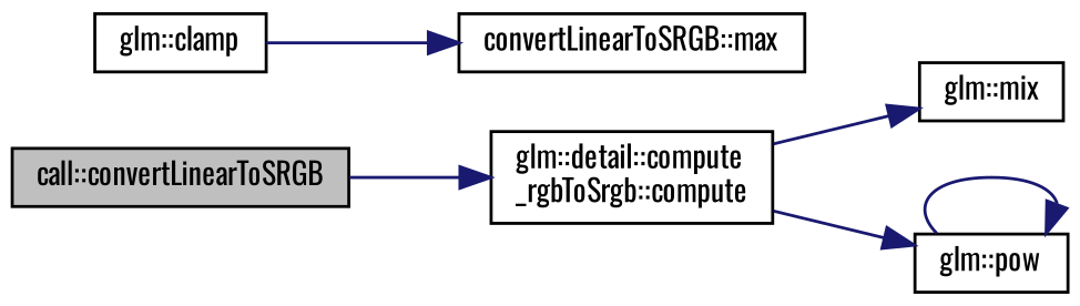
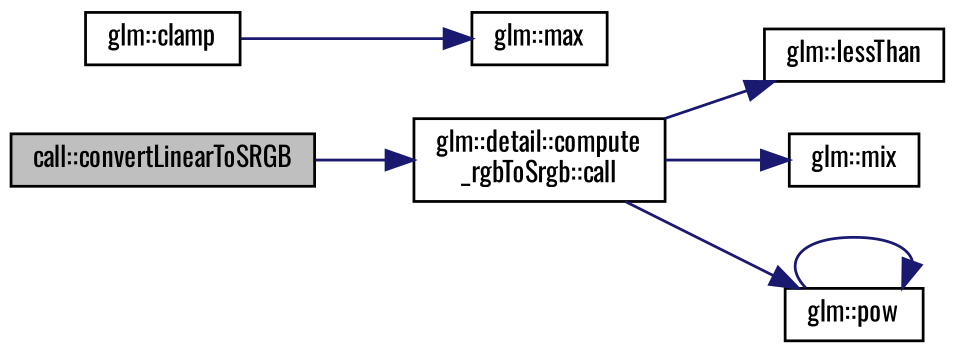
  digraph {
    fontname=Oswald
    rankdir=LR
    node [color=black fillcolor=white fontname=Oswald fontsize=10 shape=record style=filled]
    edge [color=midnightblue fontname=Oswald fontsize=10 labelfontname=Helvetica labelfontsize=10 style=solid]
    n1 [fillcolor=grey75 fontcolor=black height=0.2 label="call::convertLinearToSRGB" width=0.4]
-   n2 [height=0.2 label="glm::detail::compute\l_rgbToSrgb::compute" width=0.4]
+   n2 [height=0.2 label="glm::detail::compute\l_rgbToSrgb::call" width=0.4]
+   n3 [height=0.2 label="glm::lessThan" width=0.4]
    n4 [height=0.2 label="glm::mix" width=0.4]
    n5 [height=0.2 label="glm::pow" width=0.4]
    n6 [height=0.2 label="glm::clamp" width=0.4]
-   n7 [height=0.2 label="convertLinearToSRGB::max" width=0.4]
+   n7 [height=0.2 label="glm::max" width=0.4]
    n1 -> n2
+   n2 -> n3
    n2 -> n4
    n2 -> n5
    n5 -> n5
    n6 -> n7
  }
